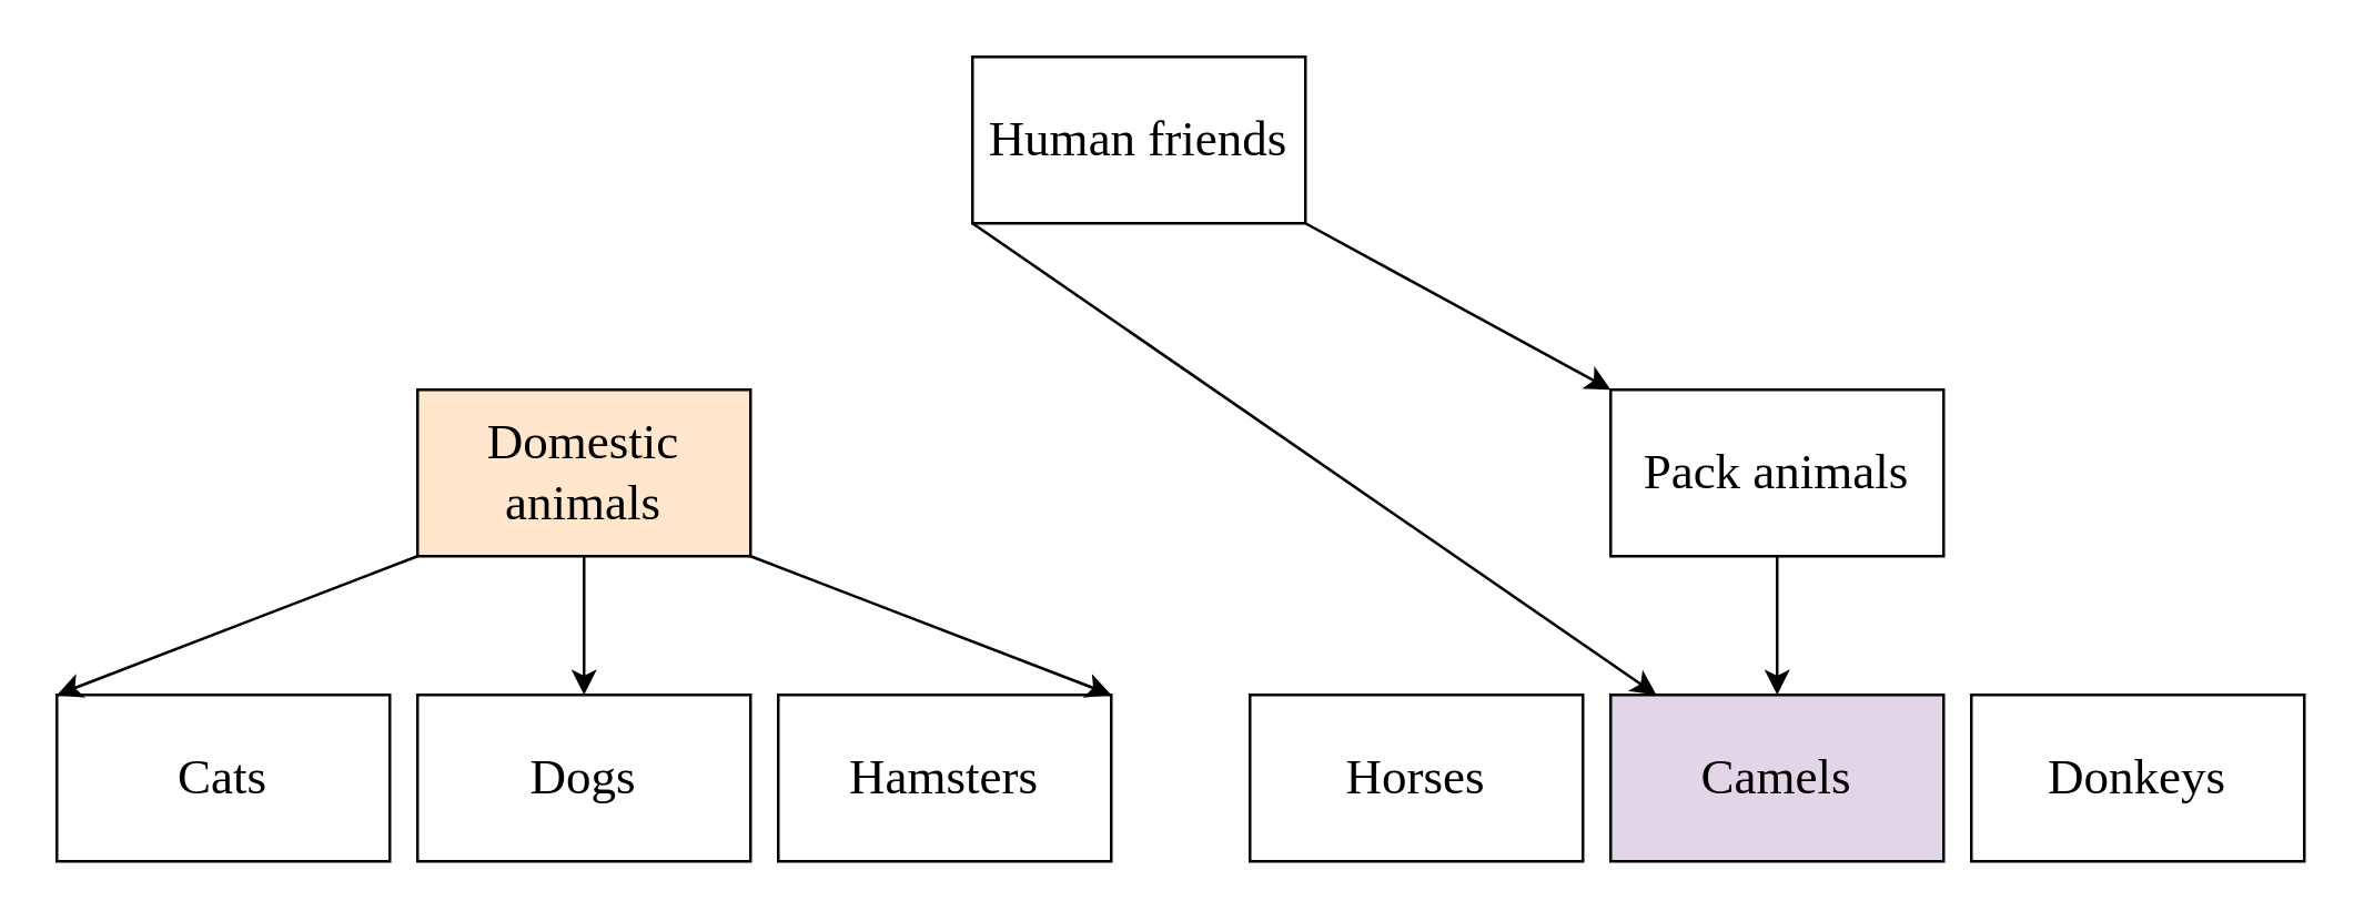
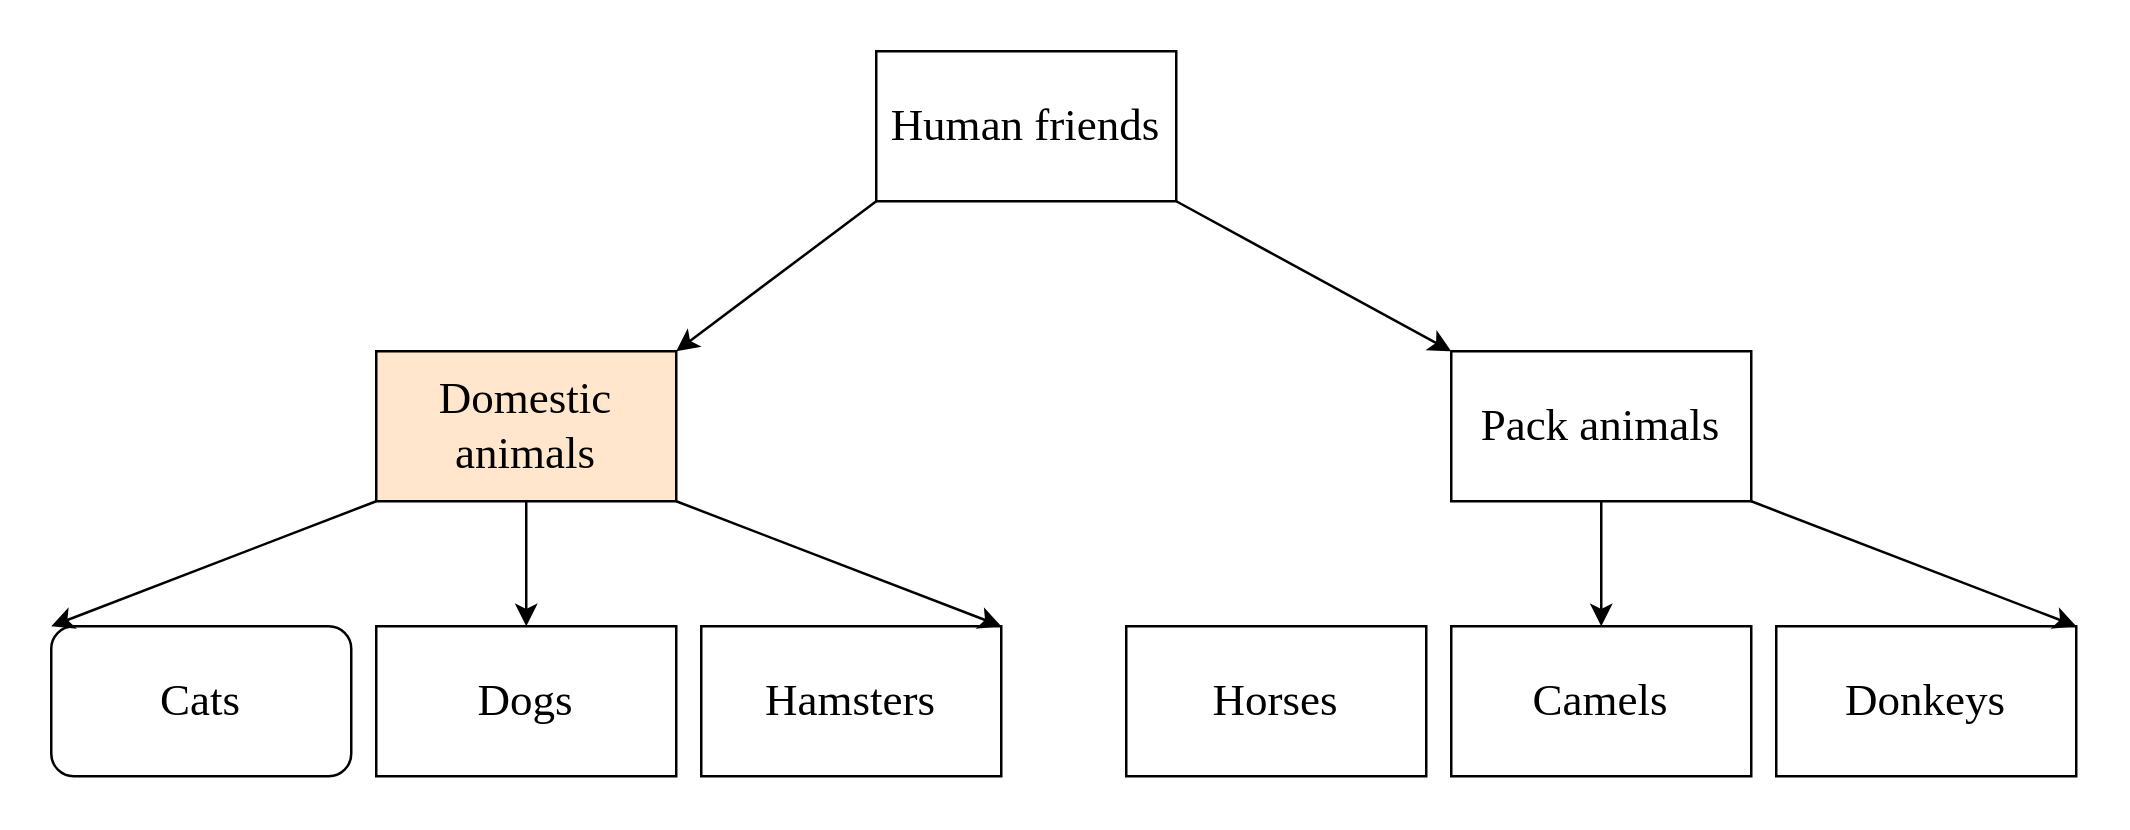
  <mxCell id="0" />
  <mxCell id="1" parent="0" />
  <mxCell id="2" value="&lt;font style=&quot;font-size: 18px;&quot; face=&quot;Times New Roman&quot;&gt;Human friends&lt;/font&gt;" style="rounded=0;whiteSpace=wrap;html=1;" parent="1" vertex="1"><mxGeometry x="350" y="20" width="120" height="60" as="geometry" /></mxCell>
  <mxCell id="3" value="&lt;font style=&quot;font-size: 18px;&quot; face=&quot;Times New Roman&quot;&gt;Domestic animals&lt;/font&gt;" style="rounded=0;whiteSpace=wrap;html=1;fillColor=#ffe6cc;" parent="1" vertex="1"><mxGeometry x="150" y="140" width="120" height="60" as="geometry" /></mxCell>
  <mxCell id="4" value="&lt;font style=&quot;font-size: 18px;&quot; face=&quot;Times New Roman&quot;&gt;Pack animals&lt;/font&gt;" style="rounded=0;whiteSpace=wrap;html=1;" parent="1" vertex="1"><mxGeometry x="580" y="140" width="120" height="60" as="geometry" /></mxCell>
- <mxCell id="5" value="&lt;font style=&quot;font-size: 18px;&quot; face=&quot;Times New Roman&quot;&gt;Cats&lt;/font&gt;" style="rounded=0;whiteSpace=wrap;html=1;" parent="1" vertex="1"><mxGeometry x="20" y="250" width="120" height="60" as="geometry" /></mxCell>
+ <mxCell id="5" value="&lt;font style=&quot;font-size: 18px;&quot; face=&quot;Times New Roman&quot;&gt;Cats&lt;/font&gt;" style="whiteSpace=wrap;html=1;rounded=1;" parent="1" vertex="1"><mxGeometry x="20" y="250" width="120" height="60" as="geometry" /></mxCell>
  <mxCell id="6" value="&lt;font style=&quot;font-size: 18px;&quot; face=&quot;Times New Roman&quot;&gt;Hamsters&lt;/font&gt;" style="rounded=0;whiteSpace=wrap;html=1;" parent="1" vertex="1"><mxGeometry x="280" y="250" width="120" height="60" as="geometry" /></mxCell>
  <mxCell id="7" value="&lt;font style=&quot;font-size: 18px;&quot; face=&quot;Times New Roman&quot;&gt;Dogs&lt;/font&gt;" style="rounded=0;whiteSpace=wrap;html=1;" parent="1" vertex="1"><mxGeometry x="150" y="250" width="120" height="60" as="geometry" /></mxCell>
  <mxCell id="8" value="&lt;font style=&quot;font-size: 18px;&quot; face=&quot;Times New Roman&quot;&gt;Donkeys&lt;/font&gt;" style="rounded=0;whiteSpace=wrap;html=1;" parent="1" vertex="1"><mxGeometry x="710" y="250" width="120" height="60" as="geometry" /></mxCell>
- <mxCell id="9" value="&lt;font style=&quot;font-size: 18px;&quot; face=&quot;Times New Roman&quot;&gt;Camels&lt;/font&gt;" style="rounded=0;whiteSpace=wrap;html=1;fillColor=#e1d5e7;" parent="1" vertex="1"><mxGeometry x="580" y="250" width="120" height="60" as="geometry" /></mxCell>
+ <mxCell id="9" value="&lt;font style=&quot;font-size: 18px;&quot; face=&quot;Times New Roman&quot;&gt;Camels&lt;/font&gt;" style="rounded=0;whiteSpace=wrap;html=1;" parent="1" vertex="1"><mxGeometry x="580" y="250" width="120" height="60" as="geometry" /></mxCell>
  <mxCell id="10" value="&lt;font style=&quot;font-size: 18px;&quot; face=&quot;Times New Roman&quot;&gt;Horses&lt;/font&gt;" style="rounded=0;whiteSpace=wrap;html=1;" parent="1" vertex="1"><mxGeometry x="450" y="250" width="120" height="60" as="geometry" /></mxCell>
- <mxCell id="11" value="" style="endArrow=classic;html=1;rounded=0;exitX=0;exitY=1;exitDx=0;exitDy=0;" parent="1" source="2" target="9" edge="1"><mxGeometry width="50" height="50" relative="1" as="geometry"><mxPoint x="330" y="100" as="sourcePoint" /><mxPoint x="370" y="170" as="targetPoint" /></mxGeometry></mxCell>
+ <mxCell id="11" value="" style="endArrow=classic;html=1;rounded=0;exitX=0;exitY=1;exitDx=0;exitDy=0;entryX=1;entryY=0;entryDx=0;entryDy=0;" parent="1" source="2" target="3" edge="1"><mxGeometry width="50" height="50" relative="1" as="geometry"><mxPoint x="330" y="100" as="sourcePoint" /><mxPoint x="370" y="170" as="targetPoint" /></mxGeometry></mxCell>
  <mxCell id="12" value="" style="endArrow=classic;html=1;rounded=0;entryX=0;entryY=0;entryDx=0;entryDy=0;exitX=1;exitY=1;exitDx=0;exitDy=0;" parent="1" source="2" target="4" edge="1"><mxGeometry width="50" height="50" relative="1" as="geometry"><mxPoint x="510" y="60" as="sourcePoint" /><mxPoint x="410" y="150" as="targetPoint" /></mxGeometry></mxCell>
  <mxCell id="13" value="" style="endArrow=classic;html=1;rounded=0;entryX=0;entryY=0;entryDx=0;entryDy=0;exitX=0;exitY=1;exitDx=0;exitDy=0;" parent="1" source="3" target="5" edge="1"><mxGeometry width="50" height="50" relative="1" as="geometry"><mxPoint x="170" y="220" as="sourcePoint" /><mxPoint x="120" y="280" as="targetPoint" /></mxGeometry></mxCell>
  <mxCell id="14" value="" style="endArrow=classic;html=1;rounded=0;entryX=1;entryY=0;entryDx=0;entryDy=0;exitX=1;exitY=1;exitDx=0;exitDy=0;" parent="1" source="3" target="6" edge="1"><mxGeometry width="50" height="50" relative="1" as="geometry"><mxPoint x="390" y="160" as="sourcePoint" /><mxPoint x="340" y="230" as="targetPoint" /></mxGeometry></mxCell>
+ <mxCell id="15" value="" style="endArrow=classic;html=1;rounded=0;entryX=1;entryY=0;entryDx=0;entryDy=0;exitX=1;exitY=1;exitDx=0;exitDy=0;" parent="1" source="4" target="8" edge="1"><mxGeometry width="50" height="50" relative="1" as="geometry"><mxPoint x="700" y="145" as="sourcePoint" /><mxPoint x="650" y="215" as="targetPoint" /></mxGeometry></mxCell>
  <mxCell id="16" value="" style="endArrow=classic;html=1;rounded=0;entryX=0.5;entryY=0;entryDx=0;entryDy=0;" parent="1" source="4" target="9" edge="1"><mxGeometry width="50" height="50" relative="1" as="geometry"><mxPoint x="639.5" y="210" as="sourcePoint" /><mxPoint x="639.5" y="260" as="targetPoint" /></mxGeometry></mxCell>
  <mxCell id="17" value="" style="endArrow=classic;html=1;rounded=0;entryX=0.5;entryY=0;entryDx=0;entryDy=0;exitX=0.5;exitY=1;exitDx=0;exitDy=0;entryPerimeter=0;" parent="1" source="3" target="7" edge="1"><mxGeometry width="50" height="50" relative="1" as="geometry"><mxPoint x="260" y="180" as="sourcePoint" /><mxPoint x="210" y="250" as="targetPoint" /></mxGeometry></mxCell>
